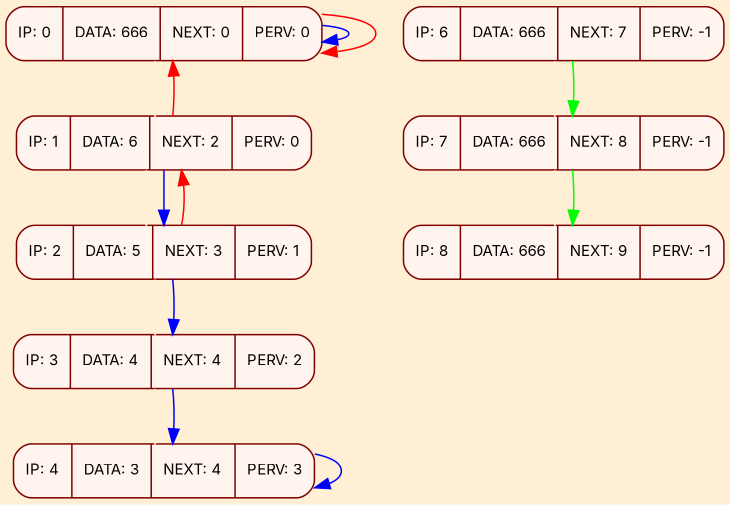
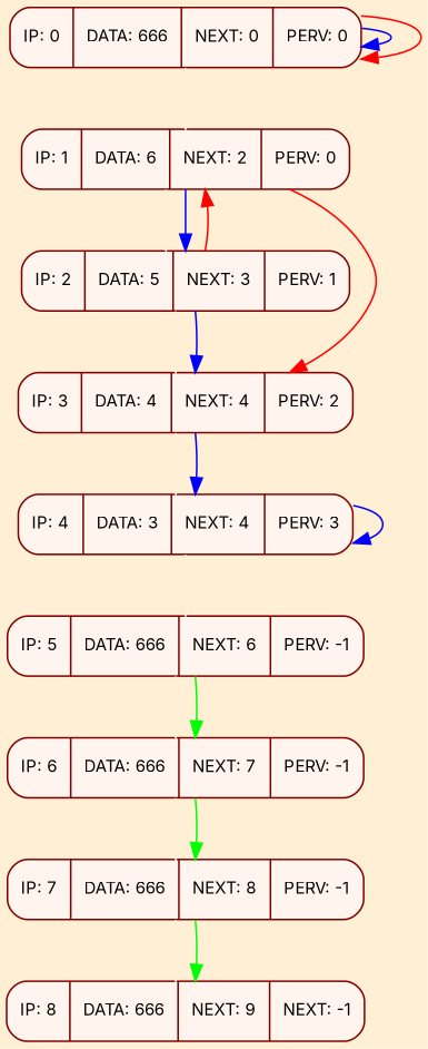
  digraph {
    bgcolor="#FFEFD5"
    fontname=Inter
    rankdir=TB
    node [color="#800000" fillcolor="#FFF5EE" fontname=Inter fontsize=10 shape=Mrecord style=filled]
    edge [color="#FFEFD5" fontname=Inter fontsize=15]
    n1 [label=" IP: 0 | DATA: 666 | NEXT: 0 | PERV: 0 "]
    n2 [label=" IP: 1 | DATA: 6 | NEXT: 2 | PERV: 0 "]
    n3 [label=" IP: 2 | DATA: 5 | NEXT: 3 | PERV: 1 "]
    n4 [label=" IP: 3 | DATA: 4 | NEXT: 4 | PERV: 2 "]
    n5 [label=" IP: 4 | DATA: 3 | NEXT: 4 | PERV: 3 "]
+   n6 [label=" IP: 5 | DATA: 666 | NEXT: 6 | PERV: -1 "]
    n7 [label=" IP: 6 | DATA: 666 | NEXT: 7 | PERV: -1 "]
    n8 [label=" IP: 7 | DATA: 666 | NEXT: 8 | PERV: -1 "]
-   n9 [label=" IP: 8 | DATA: 666 | NEXT: 9 | PERV: -1 "]
+   n9 [label=" IP: 8 | DATA: 666 | NEXT: 9 | NEXT: -1 "]
    n1 -> n1 [color="#0000ff"]
    n1 -> n1 [color="#ff0000"]
    n1 -> n2 [weight=10000]
-   n2 -> n1 [color="#ff0000"]
+   n2 -> n4 [color="#ff0000"]
    n2 -> n3 [weight=10000]
    n2 -> n3 [color="#0000ff"]
    n3 -> n2 [color="#ff0000"]
    n3 -> n4 [weight=10000]
    n3 -> n4 [color="#0000ff"]
    n4 -> n5 [weight=10000]
    n4 -> n5 [color="#0000ff"]
    n5 -> n5 [color="#0000ff"]
+   n5 -> n6 [weight=10000]
+   n6 -> n7 [weight=10000]
+   n6 -> n7 [color="#00ff00"]
    n7 -> n8 [weight=10000]
    n7 -> n8 [color="#00ff00"]
    n8 -> n9 [weight=10000]
    n8 -> n9 [color="#00ff00"]
  }
